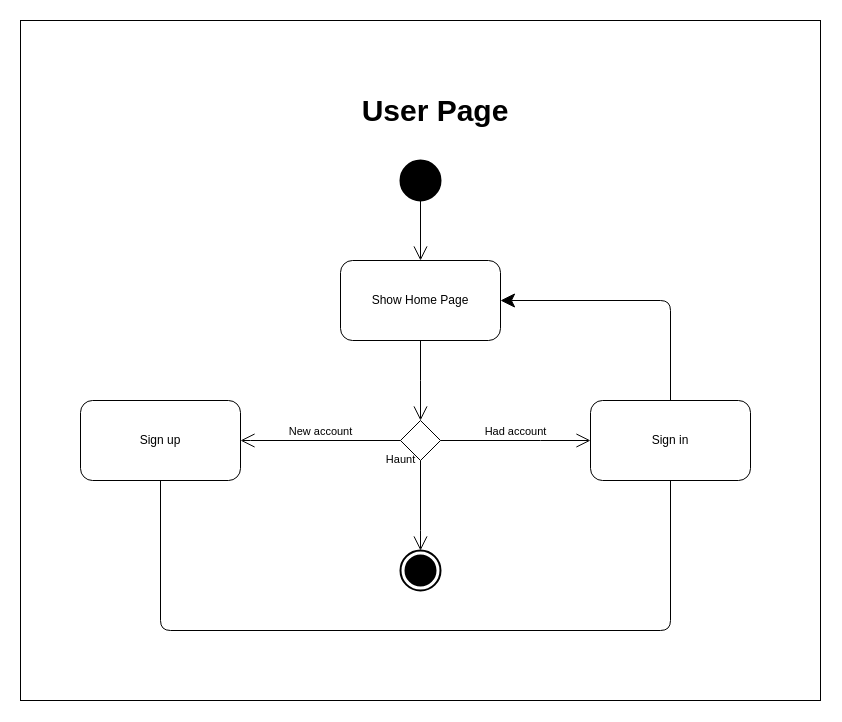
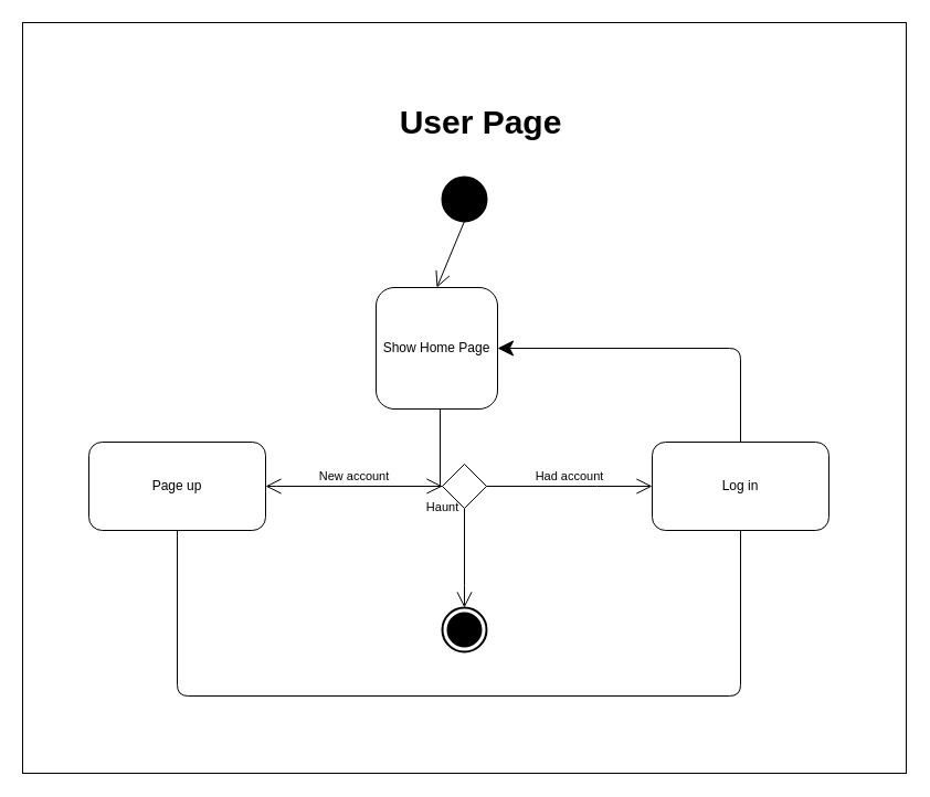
  <mxCell id="0" />
  <mxCell id="1" parent="0" />
  <mxCell id="2" value="" style="rounded=0;whiteSpace=wrap;html=1;fontSize=30;" vertex="1" parent="1"><mxGeometry x="20" y="20" width="800" height="680" as="geometry" /></mxCell>
  <mxCell id="3" value="" style="shape=ellipse;html=1;fillColor=#000000;strokeWidth=2;verticalLabelPosition=bottom;verticalAlignment=top;perimeter=ellipsePerimeter;" vertex="1" parent="1"><mxGeometry x="400" y="160" width="40" height="40" as="geometry" /></mxCell>
  <mxCell id="4" value="" style="html=1;shape=mxgraph.sysml.actFinal;strokeWidth=2;verticalLabelPosition=bottom;verticalAlignment=top;" vertex="1" parent="1"><mxGeometry x="400" y="550" width="40" height="40" as="geometry" /></mxCell>
- <mxCell id="5" value="Show Home Page" style="shape=rect;html=1;rounded=1;whiteSpace=wrap;align=center;" vertex="1" parent="1"><mxGeometry x="340" y="260" width="160" height="80" as="geometry" /></mxCell>
+ <mxCell id="5" value="Show Home Page" style="shape=rect;html=1;rounded=1;whiteSpace=wrap;align=center;" vertex="1" parent="1"><mxGeometry x="340" y="260" width="110" height="110" as="geometry" /></mxCell>
  <mxCell id="6" value="" style="endArrow=open;endFill=1;endSize=12;html=1;exitX=0.5;exitY=1;exitDx=0;exitDy=0;entryX=0.5;entryY=0;entryDx=0;entryDy=0;" edge="1" parent="1" source="3" target="5"><mxGeometry width="160" relative="1" as="geometry"><mxPoint x="400" y="660" as="sourcePoint" /><mxPoint x="560" y="660" as="targetPoint" /></mxGeometry></mxCell>
- <mxCell id="7" value="Sign in" style="shape=rect;html=1;rounded=1;whiteSpace=wrap;align=center;" vertex="1" parent="1"><mxGeometry x="590" y="400" width="160" height="80" as="geometry" /></mxCell>
+ <mxCell id="7" value="Log in" style="shape=rect;html=1;rounded=1;whiteSpace=wrap;align=center;" vertex="1" parent="1"><mxGeometry x="590" y="400" width="160" height="80" as="geometry" /></mxCell>
  <mxCell id="8" value="" style="shape=rhombus;html=1;verticalLabelPosition=bottom;verticalAlignment=top;" vertex="1" parent="1"><mxGeometry x="400" y="420" width="40" height="40" as="geometry" /></mxCell>
  <mxCell id="9" value="" style="edgeStyle=elbowEdgeStyle;html=1;elbow=horizontal;align=right;verticalAlign=bottom;endArrow=none;rounded=0;labelBackgroundColor=none;startArrow=open;startSize=12;entryX=0.5;entryY=1;entryDx=0;entryDy=0;" edge="1" source="8" parent="1" target="5"><mxGeometry relative="1" as="geometry"><mxPoint x="420" y="420" as="targetPoint" /></mxGeometry></mxCell>
  <mxCell id="10" value="Had account" style="edgeStyle=elbowEdgeStyle;html=1;elbow=vertical;verticalAlign=bottom;endArrow=open;rounded=0;labelBackgroundColor=none;endSize=12;" edge="1" source="8" parent="1"><mxGeometry relative="1" as="geometry"><mxPoint x="590" y="440" as="targetPoint" /><Array as="points"><mxPoint x="540" y="440" /></Array></mxGeometry></mxCell>
  <mxCell id="11" value="New account" style="edgeStyle=elbowEdgeStyle;html=1;elbow=vertical;verticalAlign=bottom;endArrow=open;rounded=0;labelBackgroundColor=none;endSize=12;" edge="1" source="8" parent="1"><mxGeometry relative="1" as="geometry"><mxPoint x="240" y="440" as="targetPoint" /><Array as="points"><mxPoint x="250" y="440" /></Array></mxGeometry></mxCell>
- <mxCell id="12" value="Sign up" style="shape=rect;html=1;rounded=1;whiteSpace=wrap;align=center;" vertex="1" parent="1"><mxGeometry x="80" y="400" width="160" height="80" as="geometry" /></mxCell>
+ <mxCell id="12" value="Page up" style="shape=rect;html=1;rounded=1;whiteSpace=wrap;align=center;" vertex="1" parent="1"><mxGeometry x="80" y="400" width="160" height="80" as="geometry" /></mxCell>
  <mxCell id="13" value="Haunt" style="edgeStyle=elbowEdgeStyle;html=1;elbow=vertical;verticalAlign=bottom;endArrow=open;rounded=0;labelBackgroundColor=none;endSize=12;exitX=0.5;exitY=1;exitDx=0;exitDy=0;entryX=0.5;entryY=0;entryDx=0;entryDy=0;entryPerimeter=0;" edge="1" parent="1" source="8" target="4"><mxGeometry x="-0.826" y="-20" relative="1" as="geometry"><mxPoint x="420" y="710" as="targetPoint" /><mxPoint x="420" y="550" as="sourcePoint" /><Array as="points"><mxPoint x="420" y="530" /></Array><mxPoint as="offset" /></mxGeometry></mxCell>
  <mxCell id="14" value="User Page" style="text;html=1;strokeColor=none;fillColor=none;align=center;verticalAlign=middle;whiteSpace=wrap;rounded=0;fontSize=30;fontStyle=1" vertex="1" parent="1"><mxGeometry x="360" y="100" width="150" height="20" as="geometry" /></mxCell>
  <mxCell id="15" value="" style="endArrow=classic;endFill=1;endSize=12;html=1;fontSize=30;exitX=0.5;exitY=0;exitDx=0;exitDy=0;entryX=1;entryY=0.5;entryDx=0;entryDy=0;edgeStyle=orthogonalEdgeStyle;" edge="1" parent="1" source="7" target="5"><mxGeometry width="160" relative="1" as="geometry"><mxPoint x="580" y="240" as="sourcePoint" /><mxPoint x="740" y="240" as="targetPoint" /></mxGeometry></mxCell>
  <mxCell id="16" value="" style="endArrow=none;endFill=1;endSize=12;html=1;fontSize=30;exitX=0.5;exitY=1;exitDx=0;exitDy=0;entryX=0.5;entryY=1;entryDx=0;entryDy=0;edgeStyle=orthogonalEdgeStyle;" edge="1" parent="1" source="12" target="7"><mxGeometry width="160" relative="1" as="geometry"><mxPoint x="190" y="500" as="sourcePoint" /><mxPoint x="350" y="500" as="targetPoint" /><Array as="points"><mxPoint x="160" y="630" /><mxPoint x="670" y="630" /></Array></mxGeometry></mxCell>
